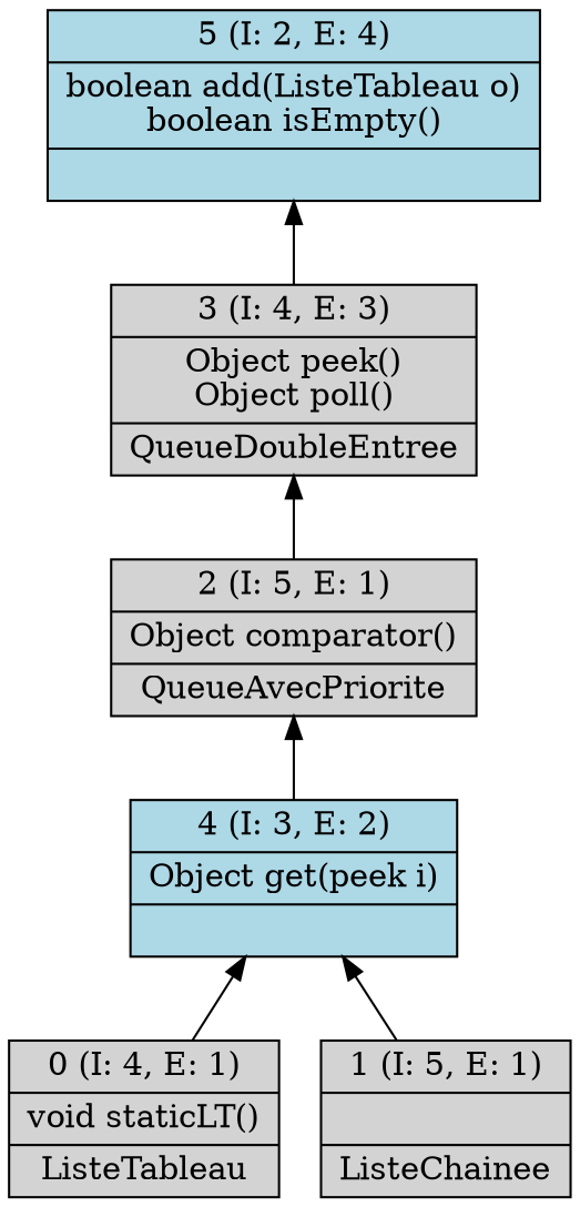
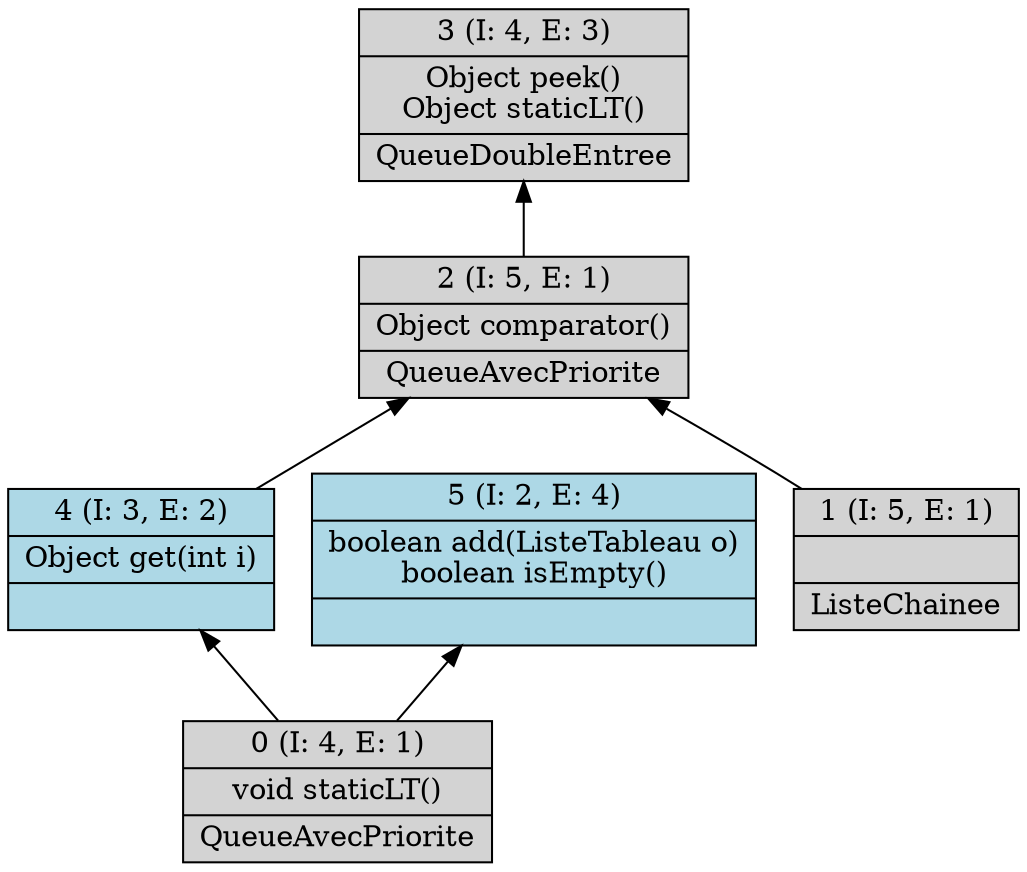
  digraph {
    rankdir=BT
    node [shape=record style=filled]
-   n1 [label="{0 (I: 4, E: 1)|void staticLT()\n|ListeTableau\n}"]
-   n2 [fillcolor=lightblue label="{4 (I: 3, E: 2)|Object get(peek i)\n|}"]
+   n1 [label="{0 (I: 4, E: 1)|void staticLT()\n|QueueAvecPriorite\n}"]
+   n2 [fillcolor=lightblue label="{4 (I: 3, E: 2)|Object get(int i)\n|}"]
    n3 [label="{2 (I: 5, E: 1)|Object comparator()\n|QueueAvecPriorite\n}"]
    n4 [label="{1 (I: 5, E: 1)||ListeChainee\n}"]
-   n5 [label="{3 (I: 4, E: 3)|Object peek()\nObject poll()\n|QueueDoubleEntree\n}"]
+   n5 [label="{3 (I: 4, E: 3)|Object peek()\nObject staticLT()\n|QueueDoubleEntree\n}"]
    n6 [fillcolor=lightblue label="{5 (I: 2, E: 4)|boolean add(ListeTableau o)\nboolean isEmpty()\n|}"]
    n1 -> n2
    n2 -> n3
    n3 -> n5
-   n4 -> n2
-   n5 -> n6
+   n4 -> n3
+   n1 -> n6
  }
